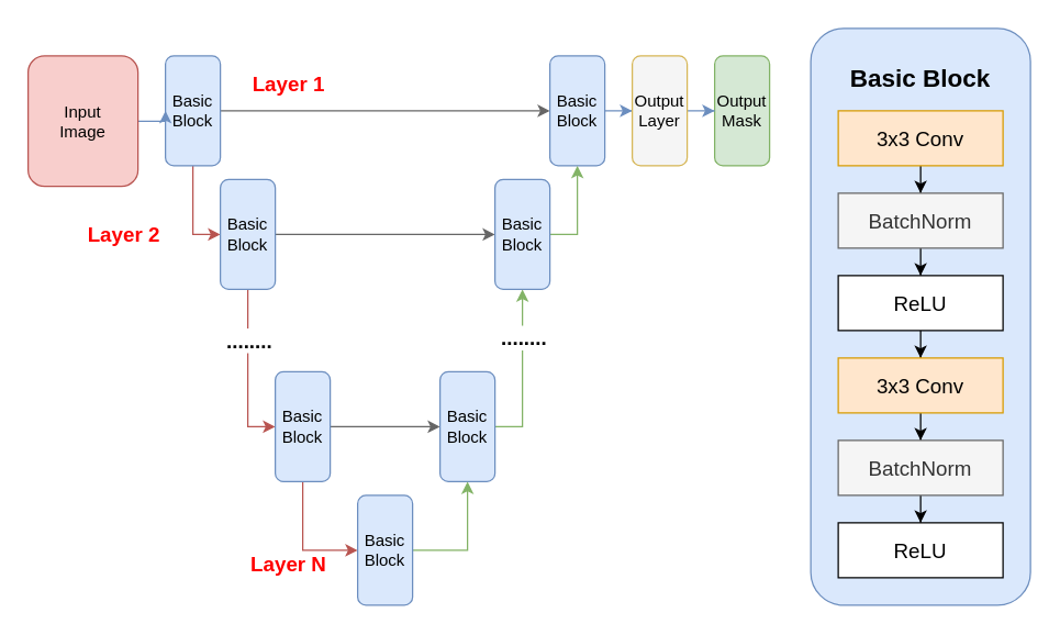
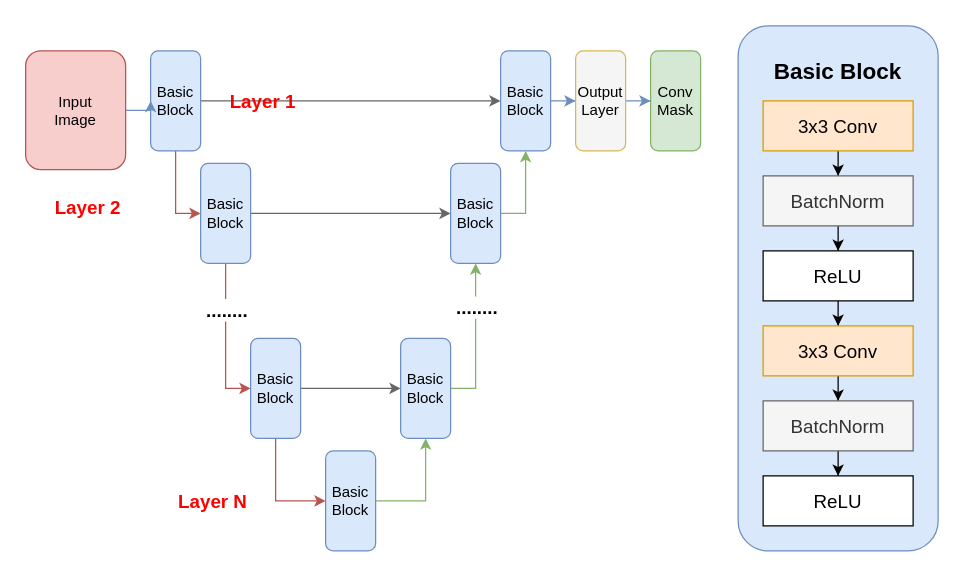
  <mxCell id="0" />
  <mxCell id="1" parent="0" />
  <mxCell id="2" value="" style="edgeStyle=orthogonalEdgeStyle;rounded=0;orthogonalLoop=1;jettySize=auto;html=1;fillColor=#f5f5f5;strokeColor=#666666;" edge="1" parent="1" source="4" target="9"><mxGeometry relative="1" as="geometry" /></mxCell>
  <mxCell id="3" style="edgeStyle=orthogonalEdgeStyle;rounded=0;orthogonalLoop=1;jettySize=auto;html=1;entryX=0;entryY=0.5;entryDx=0;entryDy=0;fillColor=#f8cecc;strokeColor=#b85450;" edge="1" parent="1" source="4" target="13"><mxGeometry relative="1" as="geometry" /></mxCell>
  <mxCell id="4" value="Basic&lt;br&gt;Block" style="rounded=1;whiteSpace=wrap;html=1;fillColor=#dae8fc;strokeColor=#6c8ebf;" vertex="1" parent="1"><mxGeometry x="120" y="40" width="40" height="80" as="geometry" /></mxCell>
  <mxCell id="5" value="&lt;h2&gt;Basic Block&lt;/h2&gt;&lt;div&gt;&lt;br&gt;&lt;/div&gt;&lt;div&gt;&lt;br&gt;&lt;/div&gt;&lt;div&gt;&lt;br&gt;&lt;/div&gt;&lt;div&gt;&lt;br&gt;&lt;/div&gt;&lt;div&gt;&lt;br&gt;&lt;/div&gt;&lt;div&gt;&lt;br&gt;&lt;/div&gt;&lt;div&gt;&lt;br&gt;&lt;/div&gt;&lt;div&gt;&lt;br&gt;&lt;/div&gt;&lt;div&gt;&lt;br&gt;&lt;/div&gt;&lt;div&gt;&lt;br&gt;&lt;/div&gt;&lt;div&gt;&lt;br&gt;&lt;/div&gt;&lt;div&gt;&lt;br&gt;&lt;/div&gt;&lt;div&gt;&lt;br&gt;&lt;/div&gt;&lt;div&gt;&lt;br&gt;&lt;/div&gt;&lt;div&gt;&lt;br&gt;&lt;/div&gt;&lt;div&gt;&lt;br&gt;&lt;/div&gt;&lt;div&gt;&lt;br&gt;&lt;/div&gt;&lt;div&gt;&lt;br&gt;&lt;/div&gt;&lt;div&gt;&lt;br&gt;&lt;/div&gt;&lt;div&gt;&lt;br&gt;&lt;/div&gt;&lt;div&gt;&lt;br&gt;&lt;/div&gt;&lt;div&gt;&lt;br&gt;&lt;/div&gt;&lt;div&gt;&lt;br&gt;&lt;/div&gt;&lt;div&gt;&lt;br&gt;&lt;/div&gt;" style="rounded=1;whiteSpace=wrap;html=1;fillColor=#dae8fc;strokeColor=#6c8ebf;" vertex="1" parent="1"><mxGeometry x="590" y="20" width="160" height="420" as="geometry" /></mxCell>
  <mxCell id="6" value="" style="edgeStyle=orthogonalEdgeStyle;rounded=0;orthogonalLoop=1;jettySize=auto;html=1;fillColor=#dae8fc;strokeColor=#6c8ebf;" edge="1" parent="1" source="7" target="4"><mxGeometry relative="1" as="geometry" /></mxCell>
  <mxCell id="7" value="Input&lt;br&gt;Image" style="rounded=1;whiteSpace=wrap;html=1;fillColor=#f8cecc;strokeColor=#b85450;shadow=0;glass=0;" vertex="1" parent="1"><mxGeometry x="20" y="40" width="80" height="95" as="geometry" /></mxCell>
  <mxCell id="8" value="" style="edgeStyle=orthogonalEdgeStyle;rounded=0;orthogonalLoop=1;jettySize=auto;html=1;fillColor=#dae8fc;strokeColor=#6c8ebf;" edge="1" parent="1" source="9" target="18"><mxGeometry relative="1" as="geometry" /></mxCell>
  <mxCell id="9" value="Basic&lt;br&gt;Block" style="rounded=1;whiteSpace=wrap;html=1;fillColor=#dae8fc;strokeColor=#6c8ebf;" vertex="1" parent="1"><mxGeometry x="400" y="40" width="40" height="80" as="geometry" /></mxCell>
  <mxCell id="10" value="" style="edgeStyle=orthogonalEdgeStyle;rounded=0;orthogonalLoop=1;jettySize=auto;html=1;fillColor=#f5f5f5;strokeColor=#666666;" edge="1" parent="1" source="13" target="15"><mxGeometry relative="1" as="geometry" /></mxCell>
  <mxCell id="11" style="edgeStyle=orthogonalEdgeStyle;rounded=0;orthogonalLoop=1;jettySize=auto;html=1;entryX=0;entryY=0.5;entryDx=0;entryDy=0;fillColor=#f8cecc;strokeColor=#b85450;" edge="1" parent="1" source="13" target="21"><mxGeometry relative="1" as="geometry" /></mxCell>
  <mxCell id="12" value="........" style="edgeLabel;html=1;align=center;verticalAlign=middle;resizable=0;points=[];fontSize=15;fontStyle=1" vertex="1" connectable="0" parent="11"><mxGeometry x="-0.4" y="-4" relative="1" as="geometry"><mxPoint x="4" as="offset" /></mxGeometry></mxCell>
  <mxCell id="13" value="Basic&lt;br&gt;Block" style="rounded=1;whiteSpace=wrap;html=1;fillColor=#dae8fc;strokeColor=#6c8ebf;" vertex="1" parent="1"><mxGeometry x="160" y="130" width="40" height="80" as="geometry" /></mxCell>
  <mxCell id="14" style="edgeStyle=orthogonalEdgeStyle;rounded=0;orthogonalLoop=1;jettySize=auto;html=1;entryX=0.5;entryY=1;entryDx=0;entryDy=0;fillColor=#d5e8d4;strokeColor=#82b366;" edge="1" parent="1" source="15" target="9"><mxGeometry relative="1" as="geometry"><Array as="points"><mxPoint x="420" y="170" /></Array></mxGeometry></mxCell>
  <mxCell id="15" value="Basic&lt;br&gt;Block" style="rounded=1;whiteSpace=wrap;html=1;fillColor=#dae8fc;strokeColor=#6c8ebf;" vertex="1" parent="1"><mxGeometry x="360" y="130" width="40" height="80" as="geometry" /></mxCell>
- <mxCell id="16" value="Output&lt;br&gt;Mask" style="rounded=1;whiteSpace=wrap;html=1;fillColor=#d5e8d4;strokeColor=#82b366;sketch=0;shadow=0;glass=0;" vertex="1" parent="1"><mxGeometry x="520" y="40" width="40" height="80" as="geometry" /></mxCell>
+ <mxCell id="16" value="Conv&lt;br&gt;Mask" style="rounded=1;whiteSpace=wrap;html=1;fillColor=#d5e8d4;strokeColor=#82b366;sketch=0;shadow=0;glass=0;" vertex="1" parent="1"><mxGeometry x="520" y="40" width="40" height="80" as="geometry" /></mxCell>
  <mxCell id="17" value="" style="edgeStyle=orthogonalEdgeStyle;rounded=0;orthogonalLoop=1;jettySize=auto;html=1;fillColor=#dae8fc;strokeColor=#6c8ebf;" edge="1" parent="1" source="18" target="16"><mxGeometry relative="1" as="geometry" /></mxCell>
  <mxCell id="18" value="Output&lt;br&gt;Layer" style="rounded=1;whiteSpace=wrap;html=1;fillColor=#f5f5f5;strokeColor=#d6b656;" vertex="1" parent="1"><mxGeometry x="460" y="40" width="40" height="80" as="geometry" /></mxCell>
  <mxCell id="19" style="edgeStyle=orthogonalEdgeStyle;rounded=0;orthogonalLoop=1;jettySize=auto;html=1;entryX=0;entryY=0.5;entryDx=0;entryDy=0;fillColor=#f5f5f5;strokeColor=#666666;" edge="1" parent="1" source="21" target="24"><mxGeometry relative="1" as="geometry" /></mxCell>
  <mxCell id="20" style="edgeStyle=orthogonalEdgeStyle;rounded=0;orthogonalLoop=1;jettySize=auto;html=1;entryX=0;entryY=0.5;entryDx=0;entryDy=0;fillColor=#f8cecc;strokeColor=#b85450;" edge="1" parent="1" source="21" target="26"><mxGeometry relative="1" as="geometry"><Array as="points"><mxPoint x="220" y="400" /></Array></mxGeometry></mxCell>
  <mxCell id="21" value="Basic&lt;br&gt;Block" style="rounded=1;whiteSpace=wrap;html=1;fillColor=#dae8fc;strokeColor=#6c8ebf;" vertex="1" parent="1"><mxGeometry x="200" y="270" width="40" height="80" as="geometry" /></mxCell>
  <mxCell id="22" style="edgeStyle=orthogonalEdgeStyle;rounded=0;orthogonalLoop=1;jettySize=auto;html=1;entryX=0.5;entryY=1;entryDx=0;entryDy=0;fillColor=#d5e8d4;strokeColor=#82b366;" edge="1" parent="1" source="24" target="15"><mxGeometry relative="1" as="geometry"><Array as="points"><mxPoint x="380" y="310" /></Array></mxGeometry></mxCell>
  <mxCell id="23" value="........" style="edgeLabel;html=1;align=center;verticalAlign=middle;resizable=0;points=[];fontStyle=1;fontSize=15;" vertex="1" connectable="0" parent="22"><mxGeometry x="0.44" relative="1" as="geometry"><mxPoint as="offset" /></mxGeometry></mxCell>
  <mxCell id="24" value="Basic&lt;br&gt;Block" style="rounded=1;whiteSpace=wrap;html=1;fillColor=#dae8fc;strokeColor=#6c8ebf;" vertex="1" parent="1"><mxGeometry x="320" y="270" width="40" height="80" as="geometry" /></mxCell>
  <mxCell id="25" style="edgeStyle=orthogonalEdgeStyle;rounded=0;orthogonalLoop=1;jettySize=auto;html=1;entryX=0.5;entryY=1;entryDx=0;entryDy=0;fillColor=#d5e8d4;strokeColor=#82b366;" edge="1" parent="1" source="26" target="24"><mxGeometry relative="1" as="geometry" /></mxCell>
  <mxCell id="26" value="Basic&lt;br&gt;Block" style="rounded=1;whiteSpace=wrap;html=1;fillColor=#dae8fc;strokeColor=#6c8ebf;" vertex="1" parent="1"><mxGeometry x="260" y="360" width="40" height="80" as="geometry" /></mxCell>
- <mxCell id="27" value="&lt;font color=&quot;#ff0000&quot;&gt;&lt;b&gt;Layer 1&lt;/b&gt;&lt;/font&gt;" style="text;html=1;align=center;verticalAlign=middle;whiteSpace=wrap;rounded=0;shadow=0;glass=0;sketch=0;fontSize=15;" vertex="1" parent="1"><mxGeometry x="170" y="40" width="80" height="40" as="geometry" /></mxCell>
- <mxCell id="28" value="&lt;font color=&quot;#ff0000&quot;&gt;&lt;b&gt;Layer 2&lt;/b&gt;&lt;/font&gt;" style="text;html=1;align=center;verticalAlign=middle;whiteSpace=wrap;rounded=0;shadow=0;glass=0;sketch=0;fontSize=15;" vertex="1" parent="1"><mxGeometry x="50" y="150" width="80" height="40" as="geometry" /></mxCell>
- <mxCell id="29" value="&lt;font color=&quot;#ff0000&quot;&gt;&lt;b&gt;Layer N&lt;/b&gt;&lt;/font&gt;" style="text;html=1;align=center;verticalAlign=middle;whiteSpace=wrap;rounded=0;shadow=0;glass=0;sketch=0;fontSize=15;" vertex="1" parent="1"><mxGeometry x="170" y="390" width="80" height="40" as="geometry" /></mxCell>
+ <mxCell id="27" value="&lt;font color=&quot;#ff0000&quot;&gt;&lt;b&gt;Layer 1&lt;/b&gt;&lt;/font&gt;" style="text;html=1;align=center;verticalAlign=middle;whiteSpace=wrap;rounded=0;shadow=0;glass=0;sketch=0;fontSize=15;" vertex="1" parent="1"><mxGeometry x="170" y="60" width="80" height="40" as="geometry" /></mxCell>
+ <mxCell id="28" value="&lt;font color=&quot;#ff0000&quot;&gt;&lt;b&gt;Layer 2&lt;/b&gt;&lt;/font&gt;" style="text;html=1;align=center;verticalAlign=middle;whiteSpace=wrap;rounded=0;shadow=0;glass=0;sketch=0;fontSize=15;" vertex="1" parent="1"><mxGeometry x="30" y="145" width="80" height="40" as="geometry" /></mxCell>
+ <mxCell id="29" value="&lt;font color=&quot;#ff0000&quot;&gt;&lt;b&gt;Layer N&lt;/b&gt;&lt;/font&gt;" style="text;html=1;align=center;verticalAlign=middle;whiteSpace=wrap;rounded=0;shadow=0;glass=0;sketch=0;fontSize=15;" vertex="1" parent="1"><mxGeometry x="130" y="380" width="80" height="40" as="geometry" /></mxCell>
  <mxCell id="30" style="edgeStyle=orthogonalEdgeStyle;rounded=0;orthogonalLoop=1;jettySize=auto;html=1;entryX=0.5;entryY=0;entryDx=0;entryDy=0;fontSize=15;" edge="1" parent="1" source="31" target="33"><mxGeometry relative="1" as="geometry" /></mxCell>
  <mxCell id="31" value="3x3 Conv" style="rounded=0;whiteSpace=wrap;html=1;shadow=0;glass=0;sketch=0;fontSize=15;fillColor=#ffe6cc;strokeColor=#d79b00;" vertex="1" parent="1"><mxGeometry x="610" y="80" width="120" height="40" as="geometry" /></mxCell>
  <mxCell id="32" style="edgeStyle=orthogonalEdgeStyle;rounded=0;orthogonalLoop=1;jettySize=auto;html=1;entryX=0.5;entryY=0;entryDx=0;entryDy=0;fontSize=15;" edge="1" parent="1" source="33" target="35"><mxGeometry relative="1" as="geometry" /></mxCell>
  <mxCell id="33" value="BatchNorm" style="rounded=0;whiteSpace=wrap;html=1;shadow=0;glass=0;sketch=0;fontSize=15;fillColor=#f5f5f5;strokeColor=#666666;fontColor=#333333;" vertex="1" parent="1"><mxGeometry x="610" y="140" width="120" height="40" as="geometry" /></mxCell>
  <mxCell id="34" style="edgeStyle=orthogonalEdgeStyle;rounded=0;orthogonalLoop=1;jettySize=auto;html=1;entryX=0.5;entryY=0;entryDx=0;entryDy=0;fontSize=15;" edge="1" parent="1" source="35" target="37"><mxGeometry relative="1" as="geometry" /></mxCell>
  <mxCell id="35" value="ReLU" style="rounded=0;whiteSpace=wrap;html=1;shadow=0;glass=0;sketch=0;fontSize=15;" vertex="1" parent="1"><mxGeometry x="610" y="200" width="120" height="40" as="geometry" /></mxCell>
  <mxCell id="36" style="edgeStyle=orthogonalEdgeStyle;rounded=0;orthogonalLoop=1;jettySize=auto;html=1;entryX=0.5;entryY=0;entryDx=0;entryDy=0;fontSize=15;" edge="1" parent="1" source="37" target="39"><mxGeometry relative="1" as="geometry" /></mxCell>
  <mxCell id="37" value="3x3 Conv" style="rounded=0;whiteSpace=wrap;html=1;shadow=0;glass=0;sketch=0;fontSize=15;fillColor=#ffe6cc;strokeColor=#d79b00;" vertex="1" parent="1"><mxGeometry x="610" y="260" width="120" height="40" as="geometry" /></mxCell>
  <mxCell id="38" style="edgeStyle=orthogonalEdgeStyle;rounded=0;orthogonalLoop=1;jettySize=auto;html=1;entryX=0.5;entryY=0;entryDx=0;entryDy=0;fontSize=15;" edge="1" parent="1" source="39" target="40"><mxGeometry relative="1" as="geometry" /></mxCell>
  <mxCell id="39" value="BatchNorm" style="rounded=0;whiteSpace=wrap;html=1;shadow=0;glass=0;sketch=0;fontSize=15;fillColor=#f5f5f5;strokeColor=#666666;fontColor=#333333;" vertex="1" parent="1"><mxGeometry x="610" y="320" width="120" height="40" as="geometry" /></mxCell>
  <mxCell id="40" value="ReLU" style="rounded=0;whiteSpace=wrap;html=1;shadow=0;glass=0;sketch=0;fontSize=15;" vertex="1" parent="1"><mxGeometry x="610" y="380" width="120" height="40" as="geometry" /></mxCell>
